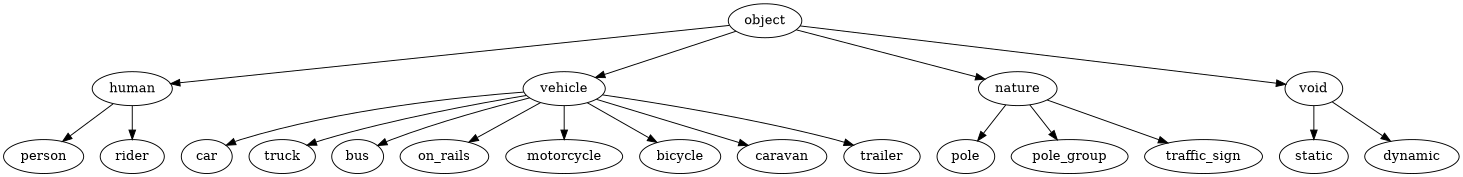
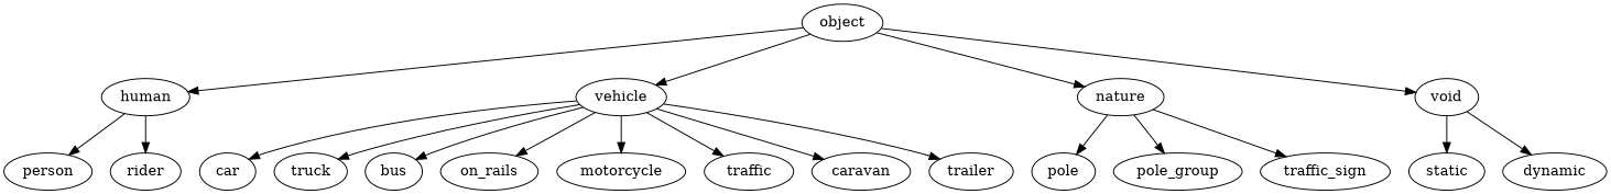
  digraph {
    n1 [label=object]
    n2 [label=human]
    n3 [label=vehicle]
    n4 [label=nature]
    n5 [label=void]
    n6 [label=person]
    n7 [label=rider]
    n8 [label=car]
    n9 [label=truck]
    n10 [label=bus]
    n11 [label=on_rails]
    n12 [label=motorcycle]
-   n13 [label=bicycle]
+   n13 [label=traffic]
    n14 [label=caravan]
    n15 [label=trailer]
    n16 [label=pole]
    n17 [label=pole_group]
    n18 [label=traffic_sign]
    n19 [label=static]
    n20 [label=dynamic]
    n1 -> n2
    n1 -> n3
    n1 -> n4
    n1 -> n5
    n2 -> n6
    n2 -> n7
    n3 -> n8
    n3 -> n9
    n3 -> n10
    n3 -> n11
    n3 -> n12
    n3 -> n13
    n3 -> n14
    n3 -> n15
    n4 -> n16
    n4 -> n17
    n4 -> n18
    n5 -> n19
    n5 -> n20
  }
